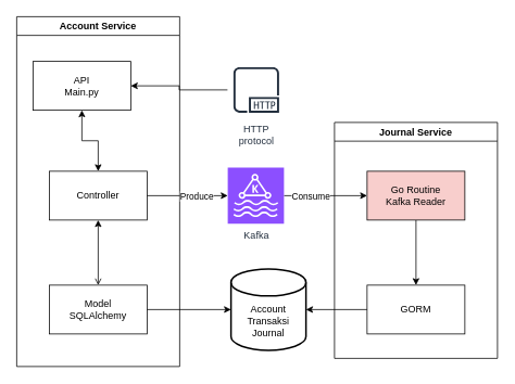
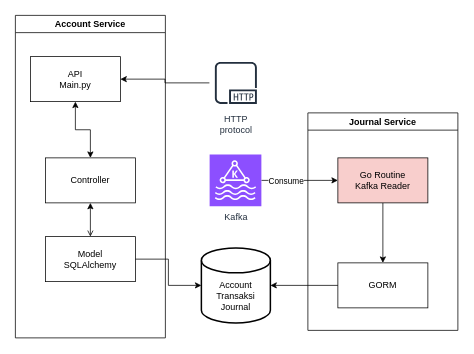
  <mxCell id="0" />
  <mxCell id="1" parent="0" />
  <mxCell id="2" value="Account Service" style="swimlane;whiteSpace=wrap;html=1;" parent="1" vertex="1"><mxGeometry x="20" y="20" width="200" height="430" as="geometry" /></mxCell>
  <mxCell id="3" value="" style="edgeStyle=orthogonalEdgeStyle;rounded=0;orthogonalLoop=1;jettySize=auto;html=1;startArrow=classic;startFill=1;" parent="2" source="4" target="5" edge="1"><mxGeometry relative="1" as="geometry" /></mxCell>
  <mxCell id="4" value="API&lt;br&gt;Main.py" style="rounded=0;whiteSpace=wrap;html=1;" parent="2" vertex="1"><mxGeometry x="20" y="55" width="120" height="60" as="geometry" /></mxCell>
  <mxCell id="5" value="Controller" style="rounded=0;whiteSpace=wrap;html=1;" parent="2" vertex="1"><mxGeometry x="40" y="190" width="120" height="60" as="geometry" /></mxCell>
- <mxCell id="6" value="Model&lt;br&gt;SQLAlchemy" style="rounded=0;whiteSpace=wrap;html=1;" parent="2" vertex="1"><mxGeometry x="40" y="330" width="120" height="60" as="geometry" /></mxCell>
+ <mxCell id="6" value="Model&lt;br&gt;SQLAlchemy" style="rounded=0;whiteSpace=wrap;html=1;" parent="2" vertex="1"><mxGeometry x="40" y="295" width="120" height="60" as="geometry" /></mxCell>
  <mxCell id="7" value="" style="edgeStyle=orthogonalEdgeStyle;rounded=0;orthogonalLoop=1;jettySize=auto;html=1;startArrow=classic;startFill=1;exitX=0.5;exitY=1;exitDx=0;exitDy=0;endArrow=open;" parent="2" source="5" target="6" edge="1"><mxGeometry relative="1" as="geometry"><mxPoint x="110" y="120" as="sourcePoint" /><mxPoint x="110" y="150" as="targetPoint" /></mxGeometry></mxCell>
- <mxCell id="8" value="&lt;br&gt;&lt;br&gt;Account&lt;br&gt;Transaksi&lt;br&gt;Journal" style="strokeWidth=2;html=1;shape=mxgraph.flowchart.database;whiteSpace=wrap;" parent="1" vertex="1"><mxGeometry x="283" y="330" width="92" height="100" as="geometry" /></mxCell>
+ <mxCell id="8" value="&lt;br&gt;&lt;br&gt;Account&lt;br&gt;Transaksi&lt;br&gt;Journal" style="strokeWidth=2;html=1;shape=mxgraph.flowchart.database;whiteSpace=wrap;" parent="1" vertex="1"><mxGeometry x="268" y="330" width="92" height="100" as="geometry" /></mxCell>
  <mxCell id="9" value="" style="edgeStyle=orthogonalEdgeStyle;rounded=0;orthogonalLoop=1;jettySize=auto;html=1;" parent="1" source="11" target="17" edge="1"><mxGeometry relative="1" as="geometry" /></mxCell>
  <mxCell id="10" value="Consume" style="edgeLabel;html=1;align=center;verticalAlign=middle;resizable=0;points=[];" parent="9" vertex="1" connectable="0"><mxGeometry x="-0.333" y="2" relative="1" as="geometry"><mxPoint x="-2" y="2" as="offset" /></mxGeometry></mxCell>
  <mxCell id="11" value="Kafka" style="sketch=0;points=[[0,0,0],[0.25,0,0],[0.5,0,0],[0.75,0,0],[1,0,0],[0,1,0],[0.25,1,0],[0.5,1,0],[0.75,1,0],[1,1,0],[0,0.25,0],[0,0.5,0],[0,0.75,0],[1,0.25,0],[1,0.5,0],[1,0.75,0]];outlineConnect=0;fontColor=#232F3E;fillColor=#8C4FFF;strokeColor=#ffffff;dashed=0;verticalLabelPosition=bottom;verticalAlign=top;align=center;html=1;fontSize=12;fontStyle=0;aspect=fixed;shape=mxgraph.aws4.resourceIcon;resIcon=mxgraph.aws4.managed_streaming_for_kafka;" parent="1" vertex="1"><mxGeometry x="279" y="205.5" width="69" height="69" as="geometry" /></mxCell>
- <mxCell id="12" style="edgeStyle=orthogonalEdgeStyle;rounded=0;orthogonalLoop=1;jettySize=auto;html=1;entryX=0;entryY=0.5;entryDx=0;entryDy=0;entryPerimeter=0;" parent="1" source="5" target="11" edge="1"><mxGeometry relative="1" as="geometry" /></mxCell>
- <mxCell id="13" value="Produce" style="edgeLabel;html=1;align=center;verticalAlign=middle;resizable=0;points=[];" parent="12" vertex="1" connectable="0"><mxGeometry x="0.265" y="-2" relative="1" as="geometry"><mxPoint x="-3" y="-2" as="offset" /></mxGeometry></mxCell>
  <mxCell id="14" style="edgeStyle=orthogonalEdgeStyle;rounded=0;orthogonalLoop=1;jettySize=auto;html=1;entryX=0;entryY=0.5;entryDx=0;entryDy=0;entryPerimeter=0;" parent="1" source="6" target="8" edge="1"><mxGeometry relative="1" as="geometry" /></mxCell>
  <mxCell id="15" value="Journal Service" style="swimlane;whiteSpace=wrap;html=1;" parent="1" vertex="1"><mxGeometry x="410" y="150" width="200" height="290" as="geometry" /></mxCell>
  <mxCell id="16" value="" style="edgeStyle=orthogonalEdgeStyle;rounded=0;orthogonalLoop=1;jettySize=auto;html=1;" parent="15" source="17" target="18" edge="1"><mxGeometry relative="1" as="geometry" /></mxCell>
  <mxCell id="17" value="Go Routine&lt;br&gt;Kafka Reader" style="rounded=0;whiteSpace=wrap;html=1;fillColor=#f8cecc;" parent="15" vertex="1"><mxGeometry x="40" y="60" width="120" height="60" as="geometry" /></mxCell>
  <mxCell id="18" value="GORM" style="rounded=0;whiteSpace=wrap;html=1;" parent="15" vertex="1"><mxGeometry x="40" y="200" width="120" height="60" as="geometry" /></mxCell>
  <mxCell id="19" style="edgeStyle=orthogonalEdgeStyle;rounded=0;orthogonalLoop=1;jettySize=auto;html=1;entryX=1;entryY=0.5;entryDx=0;entryDy=0;entryPerimeter=0;" parent="1" source="18" target="8" edge="1"><mxGeometry relative="1" as="geometry" /></mxCell>
  <mxCell id="20" value="" style="edgeStyle=orthogonalEdgeStyle;rounded=0;orthogonalLoop=1;jettySize=auto;html=1;" edge="1" parent="1" source="21" target="4"><mxGeometry relative="1" as="geometry" /></mxCell>
  <mxCell id="21" value="HTTP&#10;protocol" style="sketch=0;outlineConnect=0;fontColor=#232F3E;gradientColor=none;strokeColor=#232F3E;fillColor=#ffffff;dashed=0;verticalLabelPosition=bottom;verticalAlign=top;align=center;html=1;fontSize=12;fontStyle=0;aspect=fixed;shape=mxgraph.aws4.resourceIcon;resIcon=mxgraph.aws4.http_protocol;" vertex="1" parent="1"><mxGeometry x="279" y="75" width="70" height="70" as="geometry" /></mxCell>
